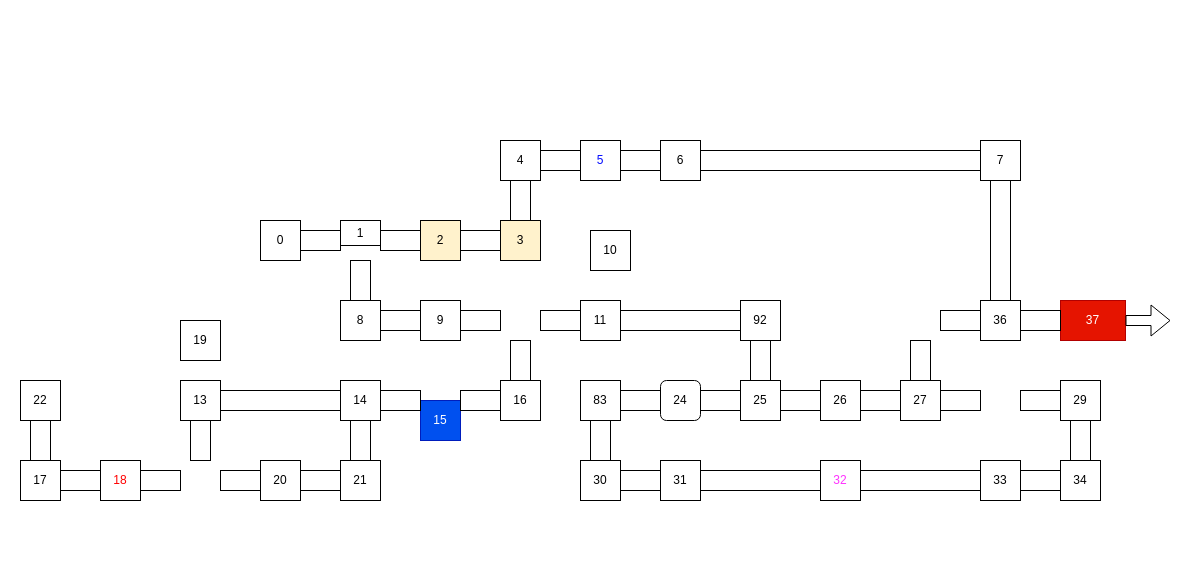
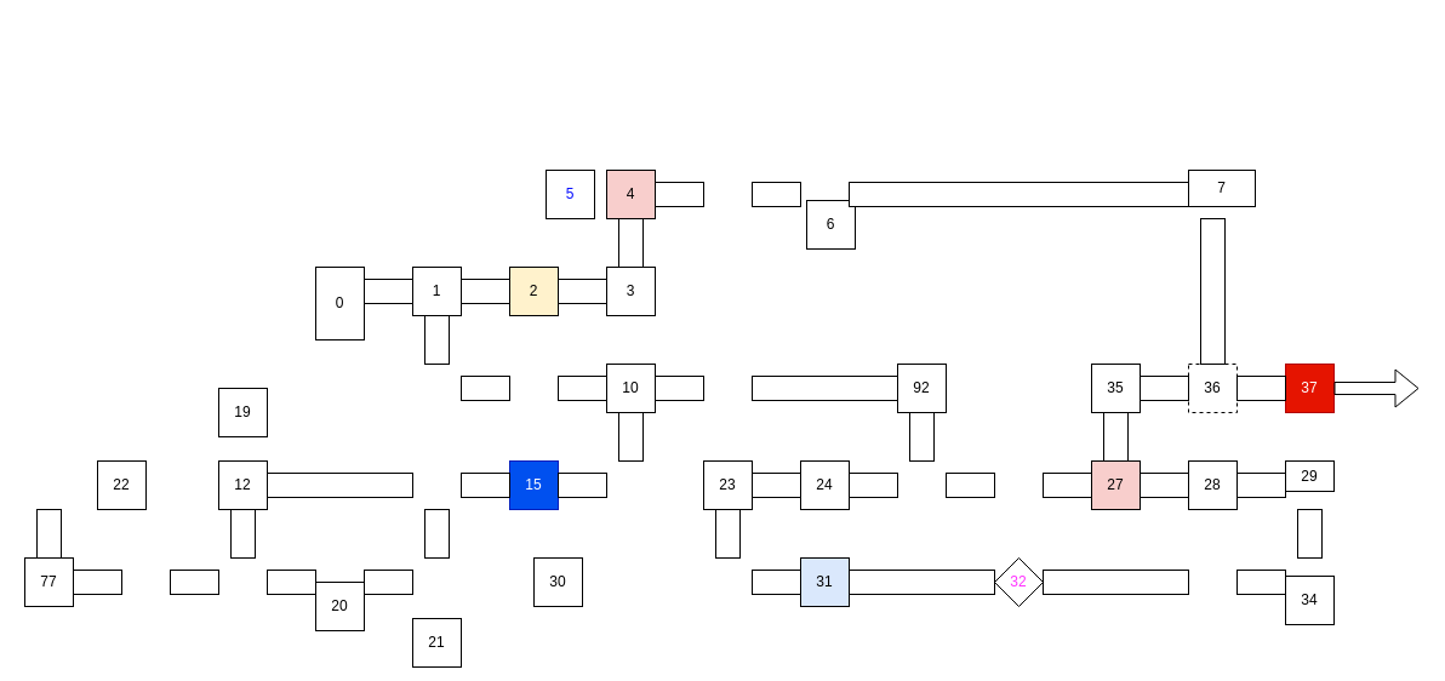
  <mxCell id="0" />
  <mxCell id="1" parent="0" />
- <mxCell id="2" value="22" style="rounded=0;whiteSpace=wrap;html=1;" vertex="1" parent="1"><mxGeometry x="20" y="380" width="40" height="40" as="geometry" /></mxCell>
- <mxCell id="3" value="17" style="rounded=0;whiteSpace=wrap;html=1;" vertex="1" parent="1"><mxGeometry x="20" y="460" width="40" height="40" as="geometry" /></mxCell>
- <mxCell id="4" value="18" style="rounded=0;whiteSpace=wrap;html=1;fontColor=#FF0000;" vertex="1" parent="1"><mxGeometry x="100" y="460" width="40" height="40" as="geometry" /></mxCell>
+ <mxCell id="2" value="22" style="rounded=0;whiteSpace=wrap;html=1;" vertex="1" parent="1"><mxGeometry x="80" y="380" width="40" height="40" as="geometry" /></mxCell>
+ <mxCell id="3" value="77" style="rounded=0;whiteSpace=wrap;html=1;" vertex="1" parent="1"><mxGeometry x="20" y="460" width="40" height="40" as="geometry" /></mxCell>
  <mxCell id="5" value="19" style="rounded=0;whiteSpace=wrap;html=1;" vertex="1" parent="1"><mxGeometry x="180" y="320" width="40" height="40" as="geometry" /></mxCell>
- <mxCell id="6" value="13" style="rounded=0;whiteSpace=wrap;html=1;" vertex="1" parent="1"><mxGeometry x="180" y="380" width="40" height="40" as="geometry" /></mxCell>
- <mxCell id="7" value="&lt;div&gt;14&lt;/div&gt;" style="rounded=0;whiteSpace=wrap;html=1;" vertex="1" parent="1"><mxGeometry x="340" y="380" width="40" height="40" as="geometry" /></mxCell>
- <mxCell id="8" value="20" style="rounded=0;whiteSpace=wrap;html=1;" vertex="1" parent="1"><mxGeometry x="260" y="460" width="40" height="40" as="geometry" /></mxCell>
+ <mxCell id="6" value="12" style="rounded=0;whiteSpace=wrap;html=1;" vertex="1" parent="1"><mxGeometry x="180" y="380" width="40" height="40" as="geometry" /></mxCell>
+ <mxCell id="8" value="20" style="rounded=0;whiteSpace=wrap;html=1;" vertex="1" parent="1"><mxGeometry x="260" y="480" width="40" height="40" as="geometry" /></mxCell>
  <mxCell id="9" value="" style="rounded=0;whiteSpace=wrap;html=1;" vertex="1" parent="1"><mxGeometry x="30" y="420" width="20" height="40" as="geometry" /></mxCell>
  <mxCell id="10" value="" style="rounded=0;whiteSpace=wrap;html=1;" vertex="1" parent="1"><mxGeometry x="190" y="420" width="20" height="40" as="geometry" /></mxCell>
  <mxCell id="11" value="" style="rounded=0;whiteSpace=wrap;html=1;" vertex="1" parent="1"><mxGeometry x="350" y="420" width="20" height="40" as="geometry" /></mxCell>
  <mxCell id="12" value="" style="rounded=0;whiteSpace=wrap;html=1;rotation=90;" vertex="1" parent="1"><mxGeometry x="70" y="460" width="20" height="40" as="geometry" /></mxCell>
  <mxCell id="13" value="" style="rounded=0;whiteSpace=wrap;html=1;rotation=90;" vertex="1" parent="1"><mxGeometry x="150" y="460" width="20" height="40" as="geometry" /></mxCell>
  <mxCell id="14" value="" style="rounded=0;whiteSpace=wrap;html=1;rotation=90;" vertex="1" parent="1"><mxGeometry x="230" y="460" width="20" height="40" as="geometry" /></mxCell>
- <mxCell id="15" value="21" style="rounded=0;whiteSpace=wrap;html=1;" vertex="1" parent="1"><mxGeometry x="340" y="460" width="40" height="40" as="geometry" /></mxCell>
+ <mxCell id="15" value="21" style="rounded=0;whiteSpace=wrap;html=1;" vertex="1" parent="1"><mxGeometry x="340" y="510" width="40" height="40" as="geometry" /></mxCell>
  <mxCell id="16" value="" style="rounded=0;whiteSpace=wrap;html=1;rotation=90;" vertex="1" parent="1"><mxGeometry x="310" y="460" width="20" height="40" as="geometry" /></mxCell>
  <mxCell id="17" value="" style="rounded=0;whiteSpace=wrap;html=1;rotation=90;" vertex="1" parent="1"><mxGeometry x="270" y="340" width="20" height="120" as="geometry" /></mxCell>
- <mxCell id="18" value="15" style="rounded=0;whiteSpace=wrap;html=1;fillColor=#0050ef;fontColor=#ffffff;strokeColor=#001DBC;" vertex="1" parent="1"><mxGeometry x="420" y="400" width="40" height="40" as="geometry" /></mxCell>
- <mxCell id="19" value="16" style="rounded=0;whiteSpace=wrap;html=1;" vertex="1" parent="1"><mxGeometry x="500" y="380" width="40" height="40" as="geometry" /></mxCell>
- <mxCell id="20" value="10" style="rounded=0;whiteSpace=wrap;html=1;" vertex="1" parent="1"><mxGeometry x="590" y="230" width="40" height="40" as="geometry" /></mxCell>
- <mxCell id="21" value="9" style="rounded=0;whiteSpace=wrap;html=1;" vertex="1" parent="1"><mxGeometry x="420" y="300" width="40" height="40" as="geometry" /></mxCell>
+ <mxCell id="18" value="15" style="rounded=0;whiteSpace=wrap;html=1;fillColor=#0050ef;fontColor=#ffffff;strokeColor=#001DBC;" vertex="1" parent="1"><mxGeometry x="420" y="380" width="40" height="40" as="geometry" /></mxCell>
+ <mxCell id="20" value="10" style="rounded=0;whiteSpace=wrap;html=1;" vertex="1" parent="1"><mxGeometry x="500" y="300" width="40" height="40" as="geometry" /></mxCell>
  <mxCell id="22" value="" style="rounded=0;whiteSpace=wrap;html=1;rotation=90;" vertex="1" parent="1"><mxGeometry x="390" y="380" width="20" height="40" as="geometry" /></mxCell>
  <mxCell id="23" value="" style="rounded=0;whiteSpace=wrap;html=1;rotation=90;" vertex="1" parent="1"><mxGeometry x="470" y="380" width="20" height="40" as="geometry" /></mxCell>
  <mxCell id="24" value="" style="rounded=0;whiteSpace=wrap;html=1;" vertex="1" parent="1"><mxGeometry x="510" y="340" width="20" height="40" as="geometry" /></mxCell>
  <mxCell id="25" value="" style="rounded=0;whiteSpace=wrap;html=1;rotation=90;" vertex="1" parent="1"><mxGeometry x="470" y="300" width="20" height="40" as="geometry" /></mxCell>
  <mxCell id="26" value="" style="rounded=0;whiteSpace=wrap;html=1;rotation=90;" vertex="1" parent="1"><mxGeometry x="390" y="300" width="20" height="40" as="geometry" /></mxCell>
- <mxCell id="27" value="8" style="rounded=0;whiteSpace=wrap;html=1;" vertex="1" parent="1"><mxGeometry x="340" y="300" width="40" height="40" as="geometry" /></mxCell>
- <mxCell id="28" value="1" style="rounded=0;whiteSpace=wrap;html=1;" vertex="1" parent="1"><mxGeometry x="340" y="220" width="40" height="25" as="geometry" /></mxCell>
- <mxCell id="29" value="0" style="rounded=0;whiteSpace=wrap;html=1;" vertex="1" parent="1"><mxGeometry x="260" y="220" width="40" height="40" as="geometry" /></mxCell>
+ <mxCell id="28" value="1" style="rounded=0;whiteSpace=wrap;html=1;" vertex="1" parent="1"><mxGeometry x="340" y="220" width="40" height="40" as="geometry" /></mxCell>
+ <mxCell id="29" value="0" style="rounded=0;whiteSpace=wrap;html=1;" vertex="1" parent="1"><mxGeometry x="260" y="220" width="40" height="60" as="geometry" /></mxCell>
  <mxCell id="30" value="" style="rounded=0;whiteSpace=wrap;html=1;rotation=90;" vertex="1" parent="1"><mxGeometry x="310" y="220" width="20" height="40" as="geometry" /></mxCell>
  <mxCell id="31" value="" style="rounded=0;whiteSpace=wrap;html=1;" vertex="1" parent="1"><mxGeometry x="350" y="260" width="20" height="40" as="geometry" /></mxCell>
  <mxCell id="32" value="2" style="rounded=0;whiteSpace=wrap;html=1;fillColor=#fff2cc;" vertex="1" parent="1"><mxGeometry x="420" y="220" width="40" height="40" as="geometry" /></mxCell>
- <mxCell id="33" value="3" style="rounded=0;whiteSpace=wrap;html=1;fillColor=#fff2cc;" vertex="1" parent="1"><mxGeometry x="500" y="220" width="40" height="40" as="geometry" /></mxCell>
- <mxCell id="34" value="4" style="rounded=0;whiteSpace=wrap;html=1;" vertex="1" parent="1"><mxGeometry x="500" width="40" height="40" as="geometry" y="140" /></mxCell>
+ <mxCell id="33" value="3" style="rounded=0;whiteSpace=wrap;html=1;" vertex="1" parent="1"><mxGeometry x="500" y="220" width="40" height="40" as="geometry" /></mxCell>
+ <mxCell id="34" value="4" style="rounded=0;whiteSpace=wrap;html=1;fillColor=#f8cecc;" vertex="1" parent="1"><mxGeometry x="500" width="40" height="40" as="geometry" y="140" /></mxCell>
  <mxCell id="35" value="" style="rounded=0;whiteSpace=wrap;html=1;rotation=90;" vertex="1" parent="1"><mxGeometry x="390" y="220" width="20" height="40" as="geometry" /></mxCell>
  <mxCell id="36" value="" style="rounded=0;whiteSpace=wrap;html=1;rotation=90;" vertex="1" parent="1"><mxGeometry x="470" y="220" width="20" height="40" as="geometry" /></mxCell>
  <mxCell id="37" value="" style="rounded=0;whiteSpace=wrap;html=1;" vertex="1" parent="1"><mxGeometry x="510" y="180" width="20" height="40" as="geometry" /></mxCell>
- <mxCell id="38" value="5" style="rounded=0;whiteSpace=wrap;html=1;fontColor=#050DFF;" vertex="1" parent="1"><mxGeometry x="580" width="40" height="40" as="geometry" y="140" /></mxCell>
- <mxCell id="39" value="6" style="rounded=0;whiteSpace=wrap;html=1;" vertex="1" parent="1"><mxGeometry x="660" width="40" height="40" as="geometry" y="140" /></mxCell>
- <mxCell id="40" value="7" style="rounded=0;whiteSpace=wrap;html=1;" vertex="1" parent="1"><mxGeometry x="980" width="40" height="40" as="geometry" y="140" /></mxCell>
+ <mxCell id="38" value="5" style="rounded=0;whiteSpace=wrap;html=1;fontColor=#050DFF;" vertex="1" parent="1"><mxGeometry x="450" y="140" width="40" height="40" as="geometry" /></mxCell>
+ <mxCell id="39" value="6" style="rounded=0;whiteSpace=wrap;html=1;" vertex="1" parent="1"><mxGeometry x="665" y="165" width="40" height="40" as="geometry" /></mxCell>
+ <mxCell id="40" value="7" style="rounded=0;whiteSpace=wrap;html=1;" vertex="1" parent="1"><mxGeometry x="980" y="140" width="55" height="30" as="geometry" /></mxCell>
  <mxCell id="41" value="" style="rounded=0;whiteSpace=wrap;html=1;rotation=90;" vertex="1" parent="1"><mxGeometry x="550" width="20" height="40" as="geometry" y="140" /></mxCell>
  <mxCell id="42" value="" style="rounded=0;whiteSpace=wrap;html=1;rotation=90;" vertex="1" parent="1"><mxGeometry x="630" width="20" height="40" as="geometry" y="140" /></mxCell>
- <mxCell id="43" value="11" style="rounded=0;whiteSpace=wrap;html=1;" vertex="1" parent="1"><mxGeometry x="580" y="300" width="40" height="40" as="geometry" /></mxCell>
- <mxCell id="44" value="83" style="rounded=0;whiteSpace=wrap;html=1;" vertex="1" parent="1"><mxGeometry x="580" y="380" width="40" height="40" as="geometry" /></mxCell>
- <mxCell id="45" value="24" style="whiteSpace=wrap;html=1;rounded=1;" vertex="1" parent="1"><mxGeometry x="660" y="380" width="40" height="40" as="geometry" /></mxCell>
+ <mxCell id="44" value="23" style="rounded=0;whiteSpace=wrap;html=1;" vertex="1" parent="1"><mxGeometry x="580" y="380" width="40" height="40" as="geometry" /></mxCell>
+ <mxCell id="45" value="24" style="rounded=0;whiteSpace=wrap;html=1;" vertex="1" parent="1"><mxGeometry x="660" y="380" width="40" height="40" as="geometry" /></mxCell>
  <mxCell id="46" value="" style="rounded=0;whiteSpace=wrap;html=1;rotation=90;" vertex="1" parent="1"><mxGeometry x="550" y="300" width="20" height="40" as="geometry" /></mxCell>
  <mxCell id="47" value="" style="rounded=0;whiteSpace=wrap;html=1;rotation=90;" vertex="1" parent="1"><mxGeometry x="670" y="260" width="20" height="120" as="geometry" /></mxCell>
  <mxCell id="48" value="92" style="rounded=0;whiteSpace=wrap;html=1;" vertex="1" parent="1"><mxGeometry x="740" y="300" width="40" height="40" as="geometry" /></mxCell>
  <mxCell id="49" value="" style="rounded=0;whiteSpace=wrap;html=1;rotation=90;" vertex="1" parent="1"><mxGeometry x="630" y="380" width="20" height="40" as="geometry" /></mxCell>
  <mxCell id="50" value="" style="rounded=0;whiteSpace=wrap;html=1;rotation=90;" vertex="1" parent="1"><mxGeometry x="710" y="380" width="20" height="40" as="geometry" /></mxCell>
- <mxCell id="51" value="25" style="rounded=0;whiteSpace=wrap;html=1;" vertex="1" parent="1"><mxGeometry x="740" y="380" width="40" height="40" as="geometry" /></mxCell>
  <mxCell id="52" value="" style="rounded=0;whiteSpace=wrap;html=1;" vertex="1" parent="1"><mxGeometry x="750" y="340" width="20" height="40" as="geometry" /></mxCell>
- <mxCell id="53" value="30" style="rounded=0;whiteSpace=wrap;html=1;" vertex="1" parent="1"><mxGeometry x="580" y="460" width="40" height="40" as="geometry" /></mxCell>
- <mxCell id="54" value="31" style="rounded=0;whiteSpace=wrap;html=1;" vertex="1" parent="1"><mxGeometry x="660" y="460" width="40" height="40" as="geometry" /></mxCell>
- <mxCell id="55" value="32" style="rounded=0;whiteSpace=wrap;html=1;fontColor=#FF33FF;" vertex="1" parent="1"><mxGeometry x="820" y="460" width="40" height="40" as="geometry" /></mxCell>
+ <mxCell id="53" value="30" style="rounded=0;whiteSpace=wrap;html=1;" vertex="1" parent="1"><mxGeometry x="440" y="460" width="40" height="40" as="geometry" /></mxCell>
+ <mxCell id="54" value="31" style="rounded=0;whiteSpace=wrap;html=1;fillColor=#dae8fc;" vertex="1" parent="1"><mxGeometry x="660" y="460" width="40" height="40" as="geometry" /></mxCell>
+ <mxCell id="55" value="32" style="rhombus;whiteSpace=wrap;html=1;fontColor=#FF33FF;" vertex="1" parent="1"><mxGeometry x="820" y="460" width="40" height="40" as="geometry" /></mxCell>
  <mxCell id="56" value="" style="rounded=0;whiteSpace=wrap;html=1;rotation=90;" vertex="1" parent="1"><mxGeometry x="630" y="460" width="20" height="40" as="geometry" /></mxCell>
  <mxCell id="57" value="" style="rounded=0;whiteSpace=wrap;html=1;rotation=90;" vertex="1" parent="1"><mxGeometry x="750" y="420" width="20" height="120" as="geometry" /></mxCell>
  <mxCell id="58" value="" style="rounded=0;whiteSpace=wrap;html=1;" vertex="1" parent="1"><mxGeometry x="590" y="420" width="20" height="40" as="geometry" /></mxCell>
- <mxCell id="59" value="26" style="rounded=0;whiteSpace=wrap;html=1;" vertex="1" parent="1"><mxGeometry x="820" y="380" width="40" height="40" as="geometry" /></mxCell>
- <mxCell id="60" value="27" style="rounded=0;whiteSpace=wrap;html=1;" vertex="1" parent="1"><mxGeometry x="900" y="380" width="40" height="40" as="geometry" /></mxCell>
- <mxCell id="62" value="29" style="rounded=0;whiteSpace=wrap;html=1;" vertex="1" parent="1"><mxGeometry x="1060" y="380" width="40" height="40" as="geometry" /></mxCell>
- <mxCell id="63" value="34" style="rounded=0;whiteSpace=wrap;html=1;" vertex="1" parent="1"><mxGeometry x="1060" y="460" width="40" height="40" as="geometry" /></mxCell>
- <mxCell id="64" value="33" style="rounded=0;whiteSpace=wrap;html=1;" vertex="1" parent="1"><mxGeometry x="980" y="460" width="40" height="40" as="geometry" /></mxCell>
+ <mxCell id="60" value="27" style="rounded=0;whiteSpace=wrap;html=1;fillColor=#f8cecc;" vertex="1" parent="1"><mxGeometry x="900" y="380" width="40" height="40" as="geometry" /></mxCell>
+ <mxCell id="61" value="28" style="rounded=0;whiteSpace=wrap;html=1;" vertex="1" parent="1"><mxGeometry x="980" y="380" width="40" height="40" as="geometry" /></mxCell>
+ <mxCell id="62" value="29" style="rounded=0;whiteSpace=wrap;html=1;" vertex="1" parent="1"><mxGeometry x="1060" y="380" width="40" height="25" as="geometry" /></mxCell>
+ <mxCell id="63" value="34" style="rounded=0;whiteSpace=wrap;html=1;" vertex="1" parent="1"><mxGeometry x="1060" y="475" width="40" height="40" as="geometry" /></mxCell>
  <mxCell id="65" value="" style="rounded=0;whiteSpace=wrap;html=1;rotation=90;" vertex="1" parent="1"><mxGeometry x="910" y="420" width="20" height="120" as="geometry" /></mxCell>
  <mxCell id="66" value="" style="rounded=0;whiteSpace=wrap;html=1;rotation=90;" vertex="1" parent="1"><mxGeometry x="790" y="380" width="20" height="40" as="geometry" /></mxCell>
  <mxCell id="67" value="" style="rounded=0;whiteSpace=wrap;html=1;rotation=90;" vertex="1" parent="1"><mxGeometry x="870" y="380" width="20" height="40" as="geometry" /></mxCell>
  <mxCell id="68" value="" style="rounded=0;whiteSpace=wrap;html=1;rotation=90;" vertex="1" parent="1"><mxGeometry x="950" y="380" width="20" height="40" as="geometry" /></mxCell>
  <mxCell id="69" value="" style="rounded=0;whiteSpace=wrap;html=1;rotation=90;" vertex="1" parent="1"><mxGeometry x="1030" y="380" width="20" height="40" as="geometry" /></mxCell>
  <mxCell id="70" value="" style="rounded=0;whiteSpace=wrap;html=1;rotation=90;" vertex="1" parent="1"><mxGeometry x="1030" y="460" width="20" height="40" as="geometry" /></mxCell>
  <mxCell id="71" value="" style="rounded=0;whiteSpace=wrap;html=1;" vertex="1" parent="1"><mxGeometry x="1070" y="420" width="20" height="40" as="geometry" /></mxCell>
- <mxCell id="72" value="36" style="rounded=0;whiteSpace=wrap;html=1;" vertex="1" parent="1"><mxGeometry x="980" y="300" width="40" height="40" as="geometry" /></mxCell>
- <mxCell id="74" value="37" style="rounded=0;whiteSpace=wrap;html=1;fillColor=#e51400;fontColor=#ffffff;strokeColor=#B20000;" vertex="1" parent="1"><mxGeometry x="1060" y="300" width="65" height="40" as="geometry" /></mxCell>
+ <mxCell id="72" value="36" style="rounded=0;whiteSpace=wrap;html=1;dashed=1;" vertex="1" parent="1"><mxGeometry x="980" y="300" width="40" height="40" as="geometry" /></mxCell>
+ <mxCell id="73" value="35" style="rounded=0;whiteSpace=wrap;html=1;" vertex="1" parent="1"><mxGeometry x="900" y="300" width="40" height="40" as="geometry" /></mxCell>
+ <mxCell id="74" value="37" style="rounded=0;whiteSpace=wrap;html=1;fillColor=#e51400;fontColor=#ffffff;strokeColor=#B20000;" vertex="1" parent="1"><mxGeometry x="1060" y="300" width="40" height="40" as="geometry" /></mxCell>
  <mxCell id="75" value="" style="rounded=0;whiteSpace=wrap;html=1;rotation=90;" vertex="1" parent="1"><mxGeometry x="830" y="20" width="20" height="280" as="geometry" /></mxCell>
  <mxCell id="76" value="" style="rounded=0;whiteSpace=wrap;html=1;" vertex="1" parent="1"><mxGeometry x="990" y="180" width="20" height="120" as="geometry" /></mxCell>
  <mxCell id="77" value="" style="rounded=0;whiteSpace=wrap;html=1;rotation=90;" vertex="1" parent="1"><mxGeometry x="950" y="300" width="20" height="40" as="geometry" /></mxCell>
  <mxCell id="78" value="" style="rounded=0;whiteSpace=wrap;html=1;rotation=90;" vertex="1" parent="1"><mxGeometry x="1030" y="300" width="20" height="40" as="geometry" /></mxCell>
  <mxCell id="79" value="" style="rounded=0;whiteSpace=wrap;html=1;" vertex="1" parent="1"><mxGeometry x="910" y="340" width="20" height="40" as="geometry" /></mxCell>
  <mxCell id="80" value="" style="shape=flexArrow;endArrow=classic;html=1;rounded=1;strokeColor=default;fontColor=#FF33FF;exitX=1;exitY=0.5;exitDx=0;exitDy=0;" edge="1" parent="1" source="74"><mxGeometry width="50" height="50" relative="1" as="geometry"><mxPoint x="1110" y="320" as="sourcePoint" /><mxPoint x="1170" y="320" as="targetPoint" /></mxGeometry></mxCell>
